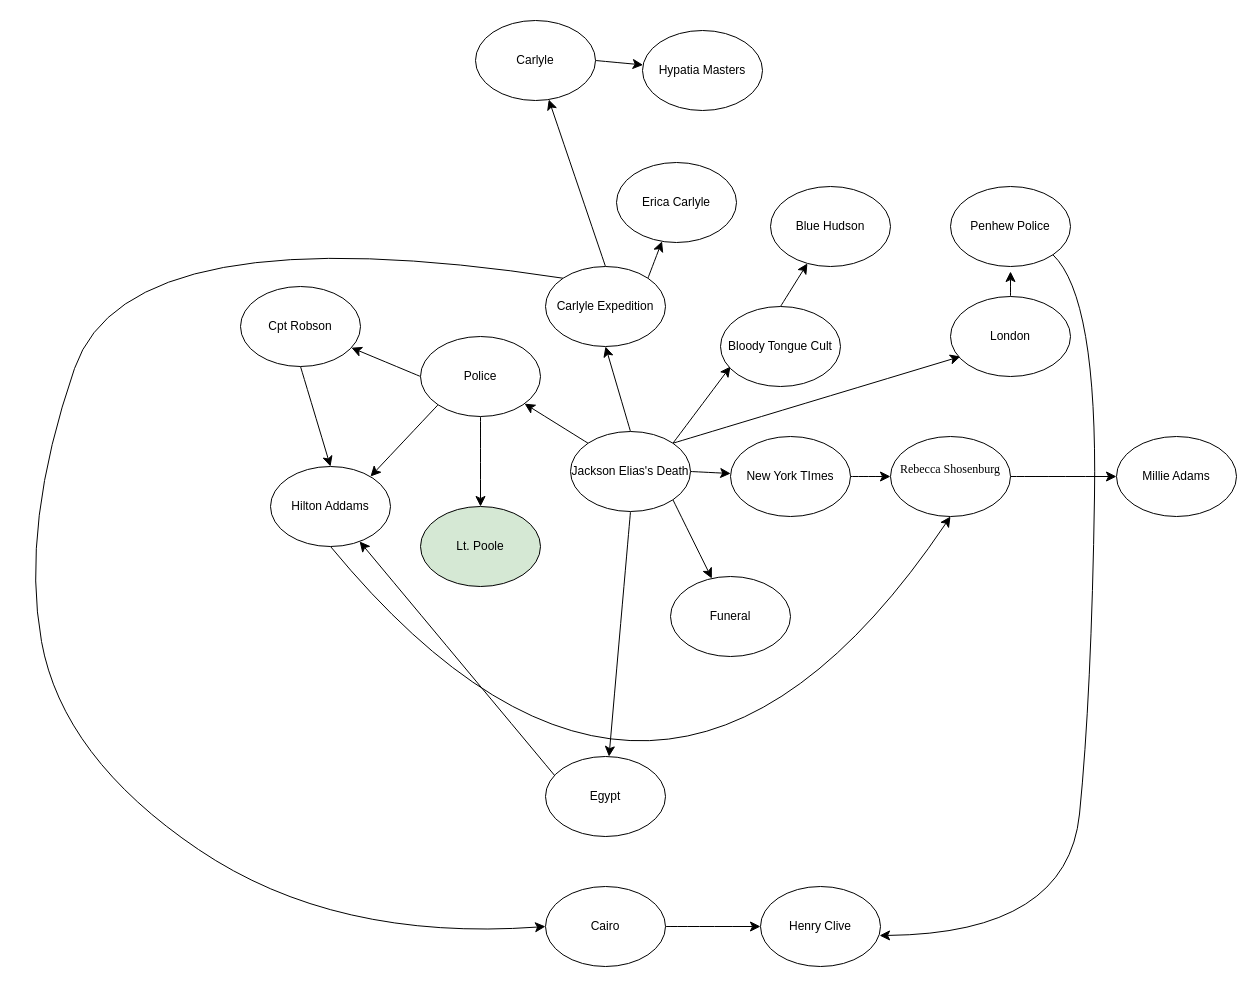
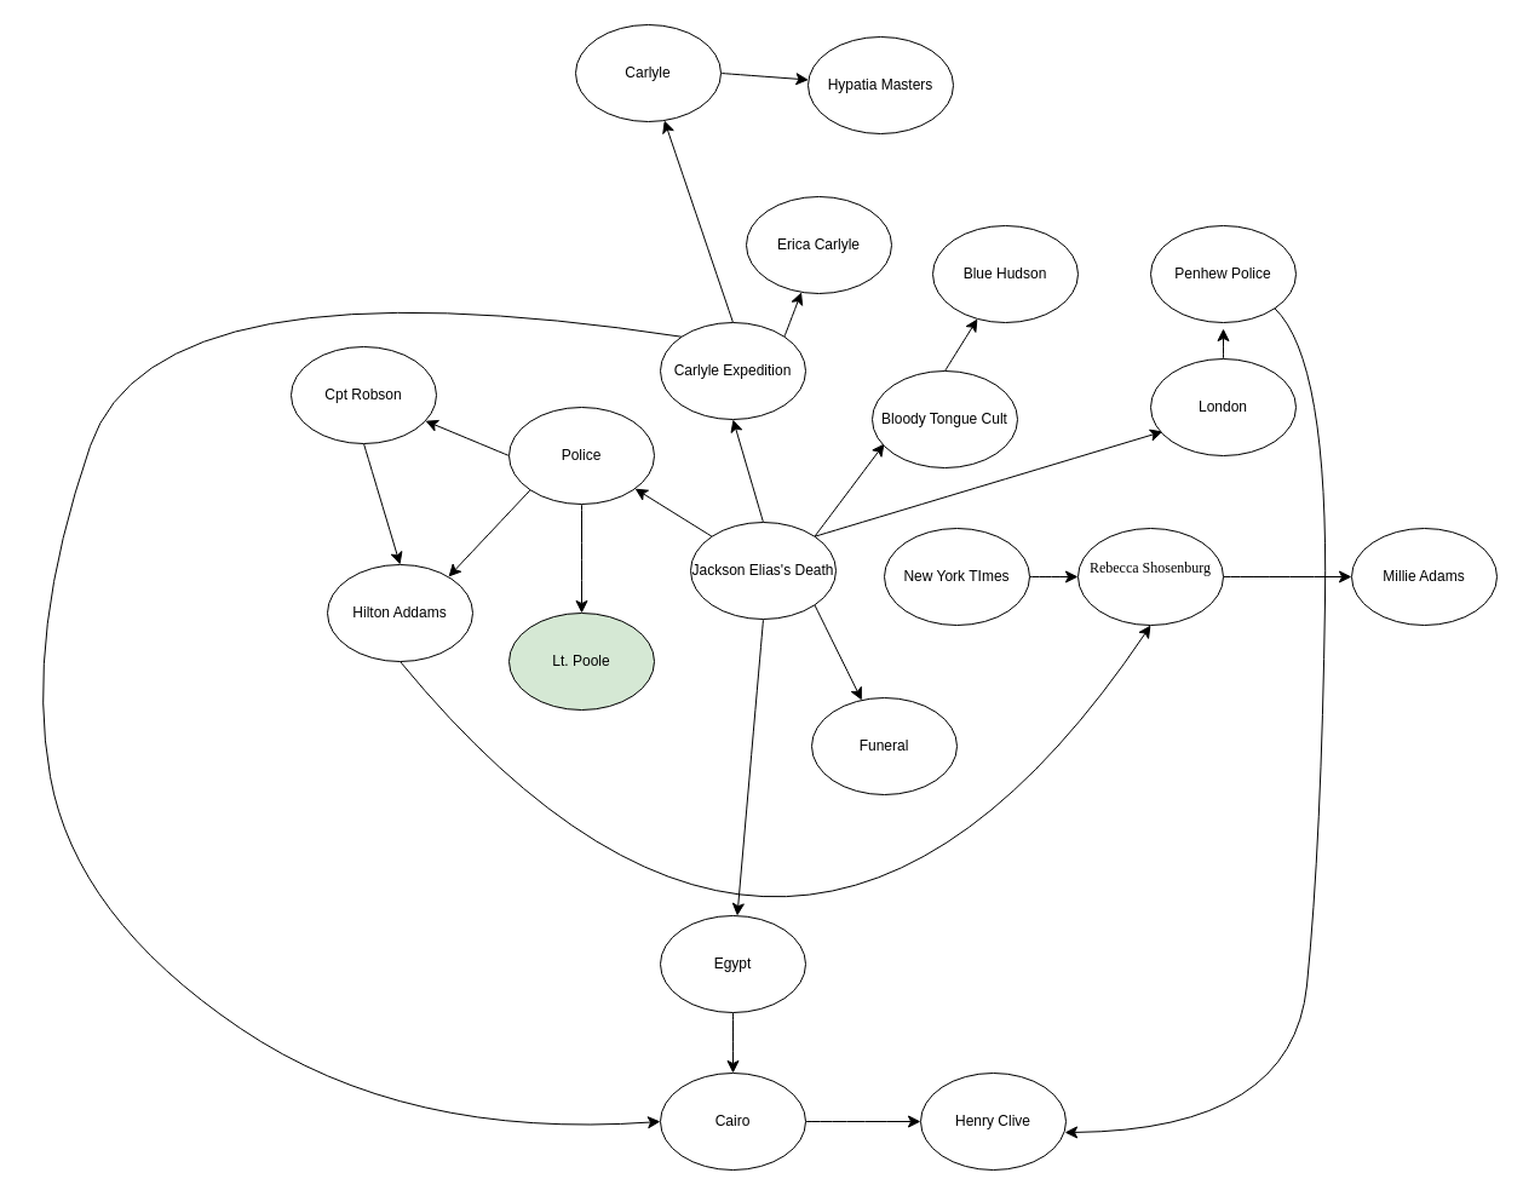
  <mxCell id="0" />
  <mxCell id="1" parent="0" />
  <mxCell id="2" style="edgeStyle=none;curved=1;rounded=0;orthogonalLoop=1;jettySize=auto;html=1;exitX=1;exitY=0;exitDx=0;exitDy=0;fontSize=12;startSize=8;endSize=8;" parent="1" source="9" edge="1"><mxGeometry relative="1" as="geometry"><mxPoint x="730" y="366" as="targetPoint" /></mxGeometry></mxCell>
  <mxCell id="3" style="edgeStyle=none;curved=1;rounded=0;orthogonalLoop=1;jettySize=auto;html=1;exitX=0.5;exitY=0;exitDx=0;exitDy=0;fontSize=12;startSize=8;endSize=8;" parent="1" source="9" edge="1"><mxGeometry relative="1" as="geometry"><mxPoint x="605" y="346" as="targetPoint" /></mxGeometry></mxCell>
  <mxCell id="4" style="edgeStyle=none;curved=1;rounded=0;orthogonalLoop=1;jettySize=auto;html=1;exitX=0;exitY=0;exitDx=0;exitDy=0;fontSize=12;startSize=8;endSize=8;" parent="1" source="9" target="13" edge="1"><mxGeometry relative="1" as="geometry"><mxPoint x="480" y="376" as="targetPoint" /></mxGeometry></mxCell>
- <mxCell id="5" style="edgeStyle=none;curved=1;rounded=0;orthogonalLoop=1;jettySize=auto;html=1;exitX=1;exitY=0.5;exitDx=0;exitDy=0;fontSize=12;startSize=8;endSize=8;" parent="1" source="9" target="24" edge="1"><mxGeometry relative="1" as="geometry"><mxPoint x="790" y="476" as="targetPoint" /></mxGeometry></mxCell>
  <mxCell id="6" style="edgeStyle=none;curved=1;rounded=0;orthogonalLoop=1;jettySize=auto;html=1;exitX=1;exitY=1;exitDx=0;exitDy=0;fontSize=12;startSize=8;endSize=8;" parent="1" source="9" target="25" edge="1"><mxGeometry relative="1" as="geometry"><mxPoint x="730" y="616" as="targetPoint" /></mxGeometry></mxCell>
  <mxCell id="7" style="edgeStyle=none;curved=1;rounded=0;orthogonalLoop=1;jettySize=auto;html=1;exitX=1;exitY=0;exitDx=0;exitDy=0;fontSize=12;startSize=8;endSize=8;" parent="1" source="9" edge="1"><mxGeometry relative="1" as="geometry"><mxPoint x="960" y="356" as="targetPoint" /></mxGeometry></mxCell>
  <mxCell id="8" style="edgeStyle=none;curved=1;rounded=0;orthogonalLoop=1;jettySize=auto;html=1;exitX=0.5;exitY=1;exitDx=0;exitDy=0;fontSize=12;startSize=8;endSize=8;" parent="1" source="9" target="33" edge="1"><mxGeometry relative="1" as="geometry"><mxPoint x="600" y="796" as="targetPoint" /></mxGeometry></mxCell>
  <mxCell id="9" value="Jackson Elias's Death" style="ellipse;whiteSpace=wrap;html=1;" parent="1" vertex="1"><mxGeometry x="570" y="431" width="120" height="80" as="geometry" /></mxCell>
  <mxCell id="10" style="edgeStyle=none;curved=1;rounded=0;orthogonalLoop=1;jettySize=auto;html=1;exitX=0.5;exitY=1;exitDx=0;exitDy=0;fontSize=12;startSize=8;endSize=8;" parent="1" source="13" target="20" edge="1"><mxGeometry relative="1" as="geometry"><mxPoint x="480" y="546" as="targetPoint" /></mxGeometry></mxCell>
  <mxCell id="11" style="edgeStyle=none;curved=1;rounded=0;orthogonalLoop=1;jettySize=auto;html=1;exitX=0;exitY=1;exitDx=0;exitDy=0;fontSize=12;startSize=8;endSize=8;" parent="1" source="13" edge="1"><mxGeometry relative="1" as="geometry"><mxPoint x="370" y="476" as="targetPoint" /></mxGeometry></mxCell>
  <mxCell id="12" style="edgeStyle=none;curved=1;rounded=0;orthogonalLoop=1;jettySize=auto;html=1;exitX=0;exitY=0.5;exitDx=0;exitDy=0;fontSize=12;startSize=8;endSize=8;" parent="1" source="13" target="29" edge="1"><mxGeometry relative="1" as="geometry"><mxPoint x="300" y="326" as="targetPoint" /></mxGeometry></mxCell>
  <mxCell id="13" value="Police" style="ellipse;whiteSpace=wrap;html=1;" parent="1" vertex="1"><mxGeometry x="420" y="336" width="120" height="80" as="geometry" /></mxCell>
  <mxCell id="14" style="edgeStyle=none;curved=1;rounded=0;orthogonalLoop=1;jettySize=auto;html=1;exitX=0;exitY=0;exitDx=0;exitDy=0;entryX=0;entryY=0.5;entryDx=0;entryDy=0;fontSize=12;startSize=8;endSize=8;" parent="1" source="17" target="35" edge="1"><mxGeometry relative="1" as="geometry"><Array as="points"><mxPoint x="128" y="211" /><mxPoint x="20" y="525" /><mxPoint x="62" y="757" /><mxPoint x="334" y="941" /></Array></mxGeometry></mxCell>
  <mxCell id="15" style="edgeStyle=none;curved=1;rounded=0;orthogonalLoop=1;jettySize=auto;html=1;exitX=1;exitY=0;exitDx=0;exitDy=0;fontSize=12;startSize=8;endSize=8;" edge="1" parent="1" source="17" target="39"><mxGeometry relative="1" as="geometry"><mxPoint x="668" y="212" as="targetPoint" /></mxGeometry></mxCell>
  <mxCell id="16" style="edgeStyle=none;curved=1;rounded=0;orthogonalLoop=1;jettySize=auto;html=1;exitX=0.5;exitY=0;exitDx=0;exitDy=0;fontSize=12;startSize=8;endSize=8;" edge="1" parent="1" source="17" target="43"><mxGeometry relative="1" as="geometry"><mxPoint x="531" y="117" as="targetPoint" /></mxGeometry></mxCell>
  <mxCell id="17" value="Carlyle Expedition" style="ellipse;whiteSpace=wrap;html=1;" parent="1" vertex="1"><mxGeometry x="545" y="266" width="120" height="80" as="geometry" /></mxCell>
  <mxCell id="18" style="edgeStyle=none;curved=1;rounded=0;orthogonalLoop=1;jettySize=auto;html=1;exitX=0.5;exitY=0;exitDx=0;exitDy=0;fontSize=12;startSize=8;endSize=8;" edge="1" parent="1" source="19" target="40"><mxGeometry relative="1" as="geometry"><mxPoint x="803" y="233" as="targetPoint" /></mxGeometry></mxCell>
  <mxCell id="19" value="Bloody Tongue Cult" style="ellipse;whiteSpace=wrap;html=1;" parent="1" vertex="1"><mxGeometry x="720" y="306" width="120" height="80" as="geometry" /></mxCell>
  <mxCell id="20" value="Lt. Poole" style="ellipse;whiteSpace=wrap;html=1;fillColor=#d5e8d4;" parent="1" vertex="1"><mxGeometry x="420" y="506" width="120" height="80" as="geometry" /></mxCell>
  <mxCell id="21" style="edgeStyle=none;curved=1;rounded=0;orthogonalLoop=1;jettySize=auto;html=1;exitX=0.5;exitY=1;exitDx=0;exitDy=0;entryX=0.5;entryY=1;entryDx=0;entryDy=0;fontSize=12;startSize=8;endSize=8;" parent="1" source="22" target="27" edge="1"><mxGeometry relative="1" as="geometry"><Array as="points"><mxPoint x="660" y="946" /></Array></mxGeometry></mxCell>
  <mxCell id="22" value="Hilton Addams" style="ellipse;whiteSpace=wrap;html=1;" parent="1" vertex="1"><mxGeometry x="270" y="466" width="120" height="80" as="geometry" /></mxCell>
  <mxCell id="23" style="edgeStyle=none;curved=1;rounded=0;orthogonalLoop=1;jettySize=auto;html=1;exitX=1;exitY=0.5;exitDx=0;exitDy=0;fontSize=12;startSize=8;endSize=8;" parent="1" source="24" target="27" edge="1"><mxGeometry relative="1" as="geometry"><mxPoint x="950" y="476" as="targetPoint" /></mxGeometry></mxCell>
  <mxCell id="24" value="New York TImes" style="ellipse;whiteSpace=wrap;html=1;" parent="1" vertex="1"><mxGeometry x="730" y="436" width="120" height="80" as="geometry" /></mxCell>
  <mxCell id="25" value="Funeral" style="ellipse;whiteSpace=wrap;html=1;" parent="1" vertex="1"><mxGeometry x="670" y="576" width="120" height="80" as="geometry" /></mxCell>
  <mxCell id="26" style="edgeStyle=none;curved=1;rounded=0;orthogonalLoop=1;jettySize=auto;html=1;exitX=1;exitY=0.5;exitDx=0;exitDy=0;fontSize=12;startSize=8;endSize=8;" edge="1" parent="1" source="27" target="41"><mxGeometry relative="1" as="geometry"><mxPoint x="1120" y="476" as="targetPoint" /></mxGeometry></mxCell>
  <mxCell id="27" value="&#10;&lt;span style=&quot;left: 136.313px; top: 187.976px; font-size: 12px; font-family: serif; transform: scaleX(0.994);&quot;&gt;Rebecca Shosenburg&lt;/span&gt;&#10;&#10;" style="ellipse;whiteSpace=wrap;html=1;" parent="1" vertex="1"><mxGeometry x="890" y="436" width="120" height="80" as="geometry" /></mxCell>
  <mxCell id="28" style="edgeStyle=none;curved=1;rounded=0;orthogonalLoop=1;jettySize=auto;html=1;exitX=0.5;exitY=1;exitDx=0;exitDy=0;entryX=0.5;entryY=0;entryDx=0;entryDy=0;fontSize=12;startSize=8;endSize=8;" parent="1" source="29" target="22" edge="1"><mxGeometry relative="1" as="geometry" /></mxCell>
  <mxCell id="29" value="Cpt Robson" style="ellipse;whiteSpace=wrap;html=1;" parent="1" vertex="1"><mxGeometry x="240" y="286" width="120" height="80" as="geometry" /></mxCell>
  <mxCell id="30" style="edgeStyle=none;curved=1;rounded=0;orthogonalLoop=1;jettySize=auto;html=1;exitX=0.5;exitY=0;exitDx=0;exitDy=0;fontSize=12;startSize=8;endSize=8;" parent="1" source="31" edge="1"><mxGeometry relative="1" as="geometry"><mxPoint x="1010" y="271" as="targetPoint" /></mxGeometry></mxCell>
  <mxCell id="31" value="London" style="ellipse;whiteSpace=wrap;html=1;" parent="1" vertex="1"><mxGeometry x="950" y="296" width="120" height="80" as="geometry" /></mxCell>
- <mxCell id="32" style="edgeStyle=none;curved=1;rounded=0;orthogonalLoop=1;jettySize=auto;html=1;exitX=0.5;exitY=1;exitDx=0;exitDy=0;fontSize=12;startSize=8;endSize=8;" parent="1" source="33" target="22" edge="1"><mxGeometry relative="1" as="geometry"><mxPoint x="600" y="886" as="targetPoint" /></mxGeometry></mxCell>
+ <mxCell id="32" style="edgeStyle=none;curved=1;rounded=0;orthogonalLoop=1;jettySize=auto;html=1;exitX=0.5;exitY=1;exitDx=0;exitDy=0;fontSize=12;startSize=8;endSize=8;" parent="1" source="33" target="35" edge="1"><mxGeometry relative="1" as="geometry"><mxPoint x="600" y="886" as="targetPoint" /></mxGeometry></mxCell>
  <mxCell id="33" value="Egypt" style="ellipse;whiteSpace=wrap;html=1;" parent="1" vertex="1"><mxGeometry x="545" y="756" width="120" height="80" as="geometry" /></mxCell>
  <mxCell id="34" style="edgeStyle=none;curved=1;rounded=0;orthogonalLoop=1;jettySize=auto;html=1;exitX=1;exitY=0.5;exitDx=0;exitDy=0;fontSize=12;startSize=8;endSize=8;" parent="1" source="35" target="37" edge="1"><mxGeometry relative="1" as="geometry"><mxPoint x="750" y="926" as="targetPoint" /></mxGeometry></mxCell>
  <mxCell id="35" value="Cairo" style="ellipse;whiteSpace=wrap;html=1;" parent="1" vertex="1"><mxGeometry x="545" y="886" width="120" height="80" as="geometry" /></mxCell>
  <mxCell id="36" value="Penhew Police" style="ellipse;whiteSpace=wrap;html=1;" parent="1" vertex="1"><mxGeometry x="950" y="186" width="120" height="80" as="geometry" /></mxCell>
  <mxCell id="37" value="Henry Clive" style="ellipse;whiteSpace=wrap;html=1;" parent="1" vertex="1"><mxGeometry x="760" y="886" width="120" height="80" as="geometry" /></mxCell>
  <mxCell id="38" style="edgeStyle=none;curved=1;rounded=0;orthogonalLoop=1;jettySize=auto;html=1;exitX=1;exitY=1;exitDx=0;exitDy=0;entryX=0.992;entryY=0.613;entryDx=0;entryDy=0;entryPerimeter=0;fontSize=12;startSize=8;endSize=8;" parent="1" source="36" target="37" edge="1"><mxGeometry relative="1" as="geometry"><Array as="points"><mxPoint x="1097" y="297" /><mxPoint x="1091" y="694" /><mxPoint x="1067" y="933" /></Array></mxGeometry></mxCell>
  <mxCell id="39" value="Erica Carlyle" style="ellipse;whiteSpace=wrap;html=1;" vertex="1" parent="1"><mxGeometry x="616" y="162" width="120" height="80" as="geometry" /></mxCell>
  <mxCell id="40" value="&lt;div&gt;Blue Hudson&lt;/div&gt;" style="ellipse;whiteSpace=wrap;html=1;" vertex="1" parent="1"><mxGeometry x="770" y="186" width="120" height="80" as="geometry" /></mxCell>
  <mxCell id="41" value="&lt;div&gt;Millie Adams&lt;/div&gt;" style="ellipse;whiteSpace=wrap;html=1;" vertex="1" parent="1"><mxGeometry x="1116" y="436" width="120" height="80" as="geometry" /></mxCell>
  <mxCell id="42" style="edgeStyle=none;curved=1;rounded=0;orthogonalLoop=1;jettySize=auto;html=1;exitX=1;exitY=0.5;exitDx=0;exitDy=0;fontSize=12;startSize=8;endSize=8;" edge="1" parent="1" source="43" target="44"><mxGeometry relative="1" as="geometry"><mxPoint x="667" y="70" as="targetPoint" /></mxGeometry></mxCell>
  <mxCell id="43" value="&lt;div&gt;Carlyle&lt;/div&gt;" style="ellipse;whiteSpace=wrap;html=1;" vertex="1" parent="1"><mxGeometry x="475" y="20" width="120" height="80" as="geometry" /></mxCell>
- <mxCell id="44" value="Hypatia Masters" style="ellipse;whiteSpace=wrap;html=1;" vertex="1" parent="1"><mxGeometry x="642" y="30" width="120" height="80" as="geometry" /></mxCell>
+ <mxCell id="44" value="Hypatia Masters" style="ellipse;whiteSpace=wrap;html=1;" vertex="1" parent="1"><mxGeometry x="667" y="30" width="120" height="80" as="geometry" /></mxCell>
